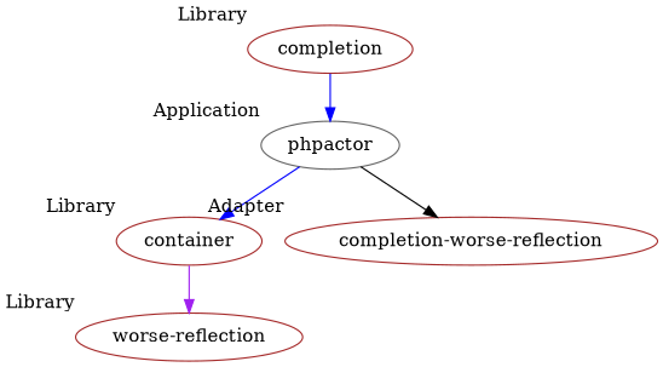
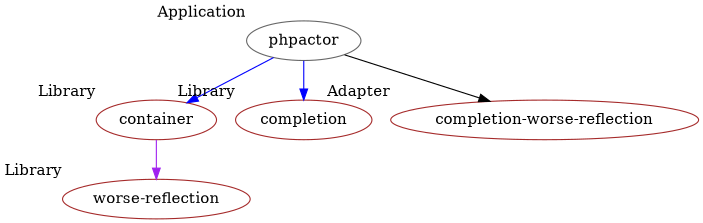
  digraph {
    node [color=brown xlabel=Library]
    edge [color=blue]
    phpactor [color=gray40 xlabel=Application]
    container
    completion
    "completion-worse-reflection" [xlabel=Adapter]
    "worse-reflection"
    phpactor -> container
-   completion -> phpactor
+   phpactor -> completion
    phpactor -> "completion-worse-reflection" [color=black]
    container -> "worse-reflection" [color=purple]
  }
